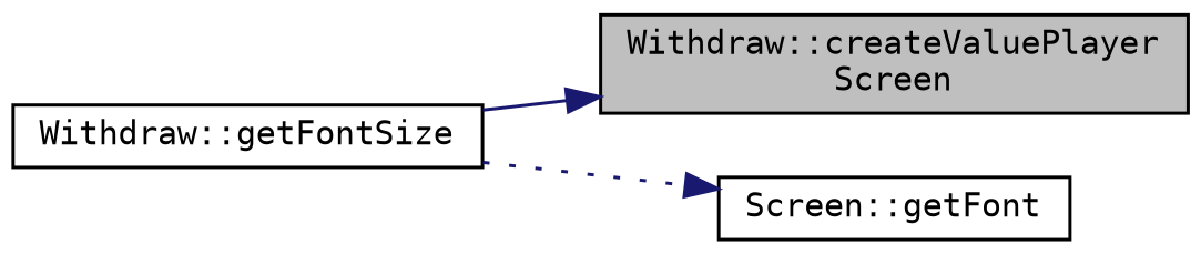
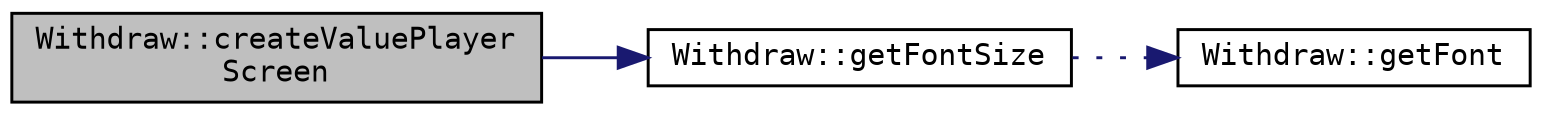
  digraph {
    fontname="DejaVu Sans Mono"
    rankdir=LR
    node [color=black fillcolor=white fontname="DejaVu Sans Mono" fontsize=10 shape=record style=filled]
    edge [color=midnightblue fontname="DejaVu Sans Mono" fontsize=10 labelfontname=Helvetica labelfontsize=10]
    n1 [fillcolor=grey75 fontcolor=black height=0.2 label="Withdraw::createValuePlayer\lScreen" width=0.4]
    n2 [height=0.2 label="Withdraw::getFontSize" width=0.4]
-   n3 [height=0.2 label="Screen::getFont" width=0.4]
-   n2 -> n1 [style=solid]
+   n3 [height=0.2 label="Withdraw::getFont" width=0.4]
+   n1 -> n2 [style=solid]
    n2 -> n3 [style=dotted]
  }
